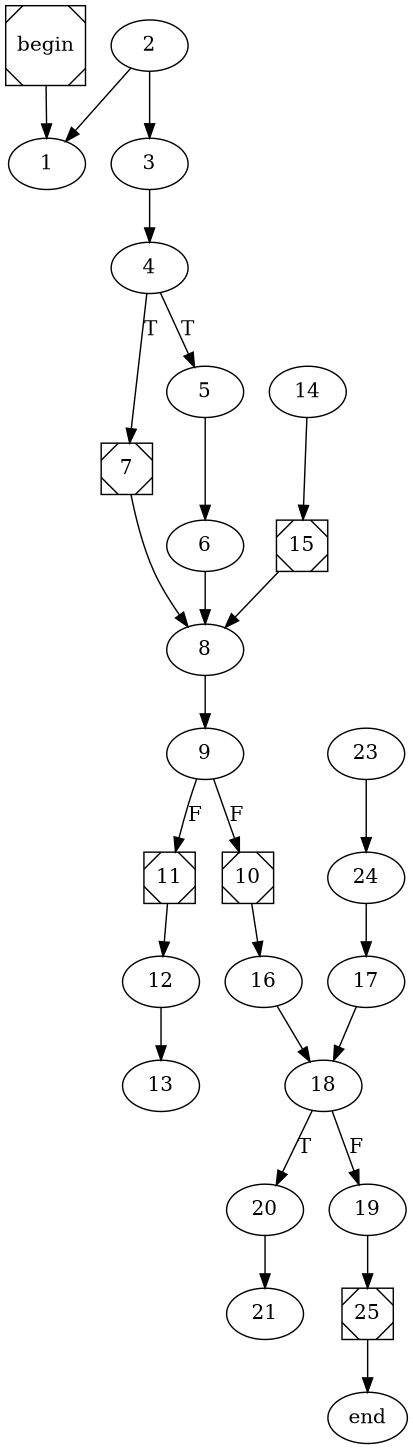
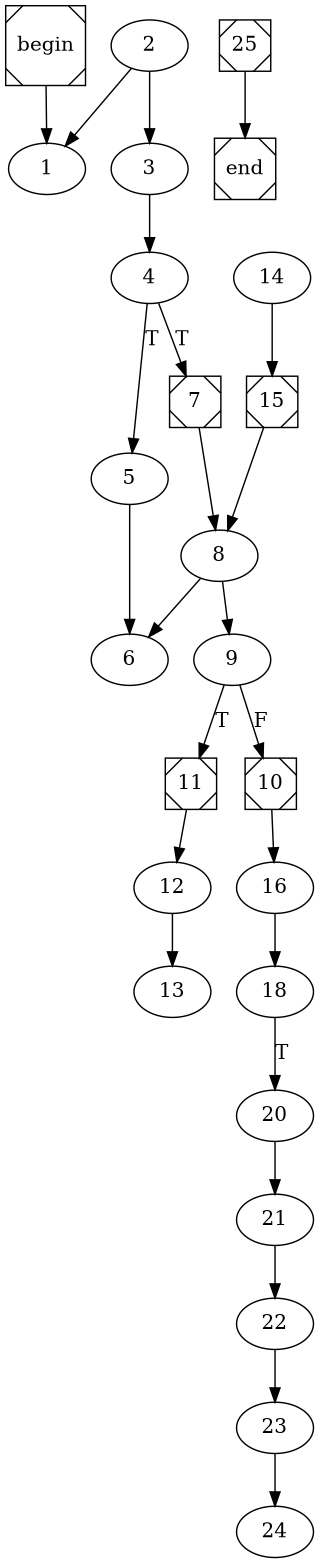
  digraph {
    begin [shape=Msquare]
    1
-   end [shape=ellipse]
+   end [shape=Msquare]
    2
    3
    4
    7 [shape=Msquare]
    5
    8
    6
    9
    11 [shape=Msquare]
    10 [shape=Msquare]
    12
    16
    13
    18
-   17
    15 [shape=Msquare]
    14
    20
-   19
    21
    25 [shape=Msquare]
+   22
    23
    24
    begin -> 1
    2 -> 1
    2 -> 3
    3 -> 4
    4 -> 7 [label=T]
    4 -> 5 [label=T]
    7 -> 8
    5 -> 6
    8 -> 9
-   6 -> 8
-   9 -> 11 [label=F]
+   8 -> 6
+   9 -> 11 [label=T]
    9 -> 10 [label=F]
    11 -> 12
    10 -> 16
    12 -> 13
    16 -> 18
    18 -> 20 [label=T]
-   18 -> 19 [label=F]
-   17 -> 18
    15 -> 8
    14 -> 15
    20 -> 21
-   19 -> 25
+   21 -> 22
    25 -> end
+   22 -> 23
    23 -> 24
-   24 -> 17
  }
